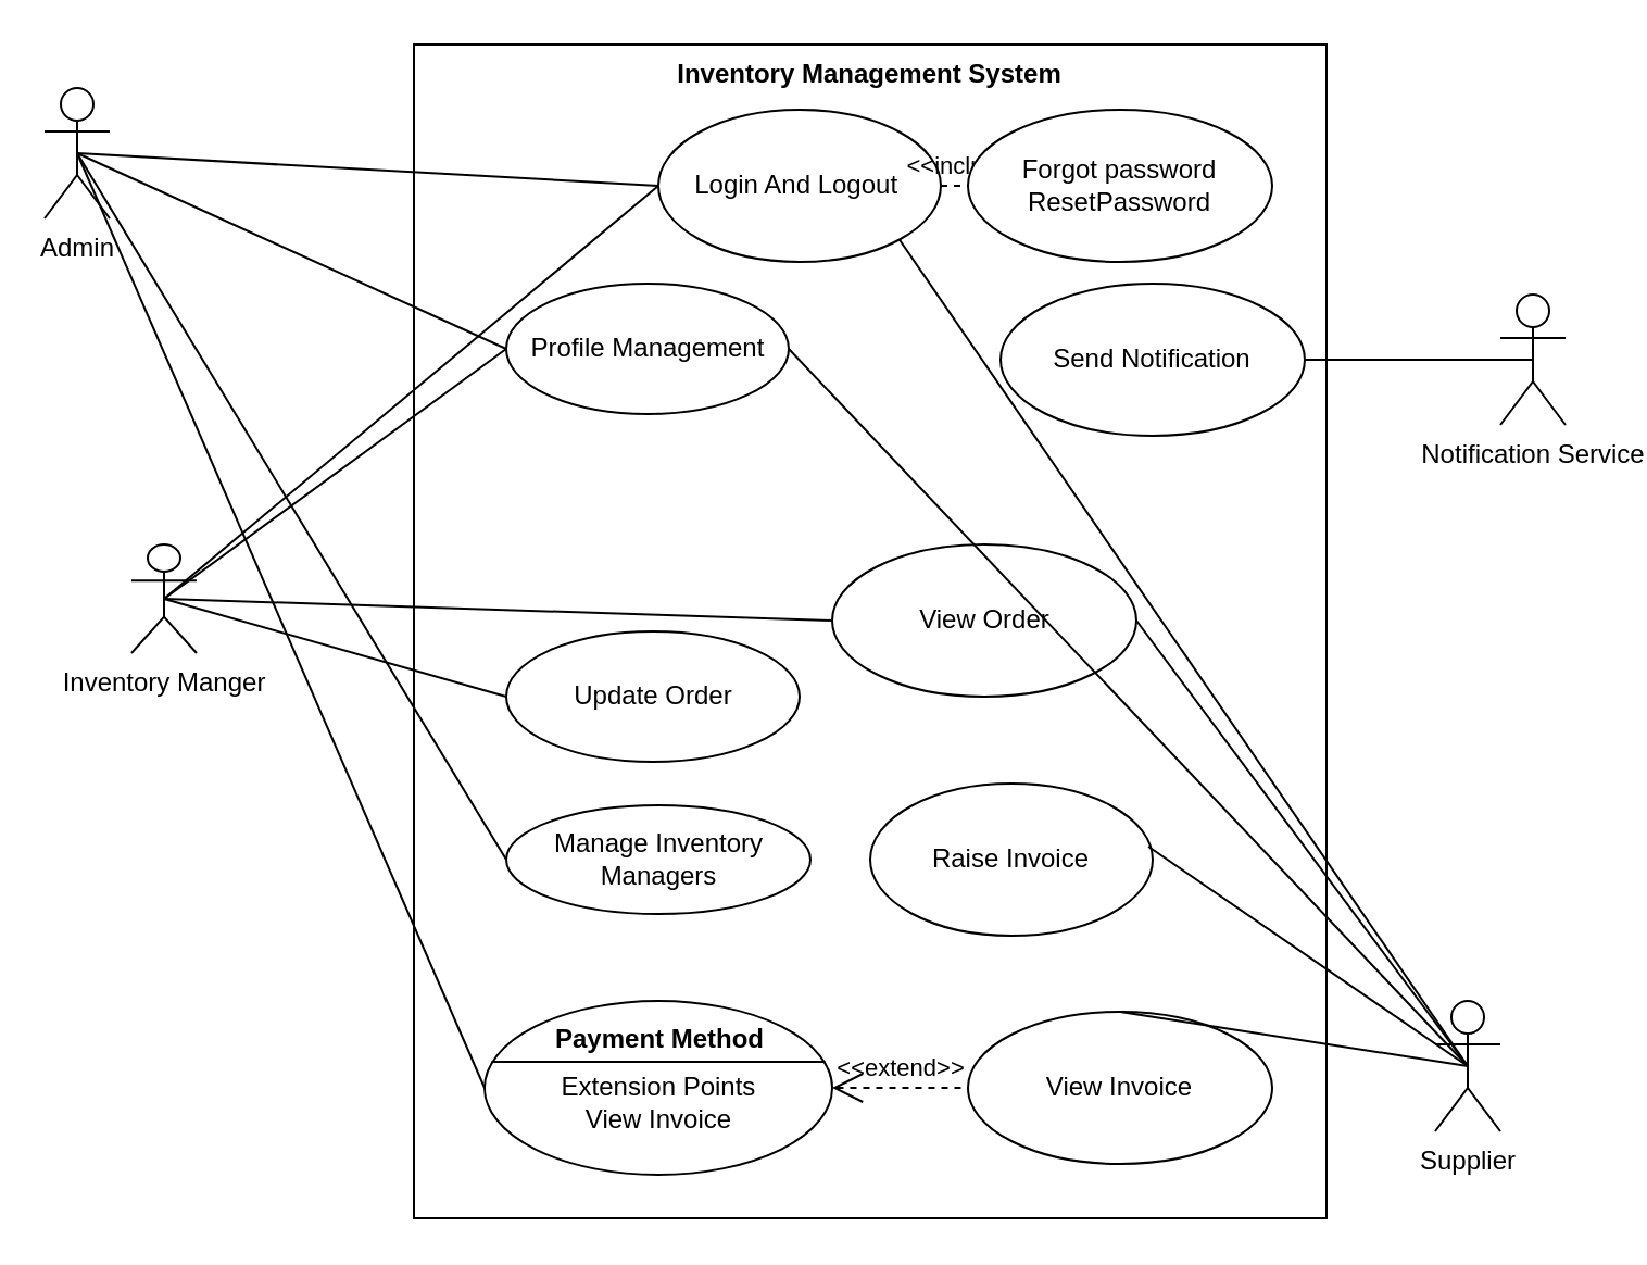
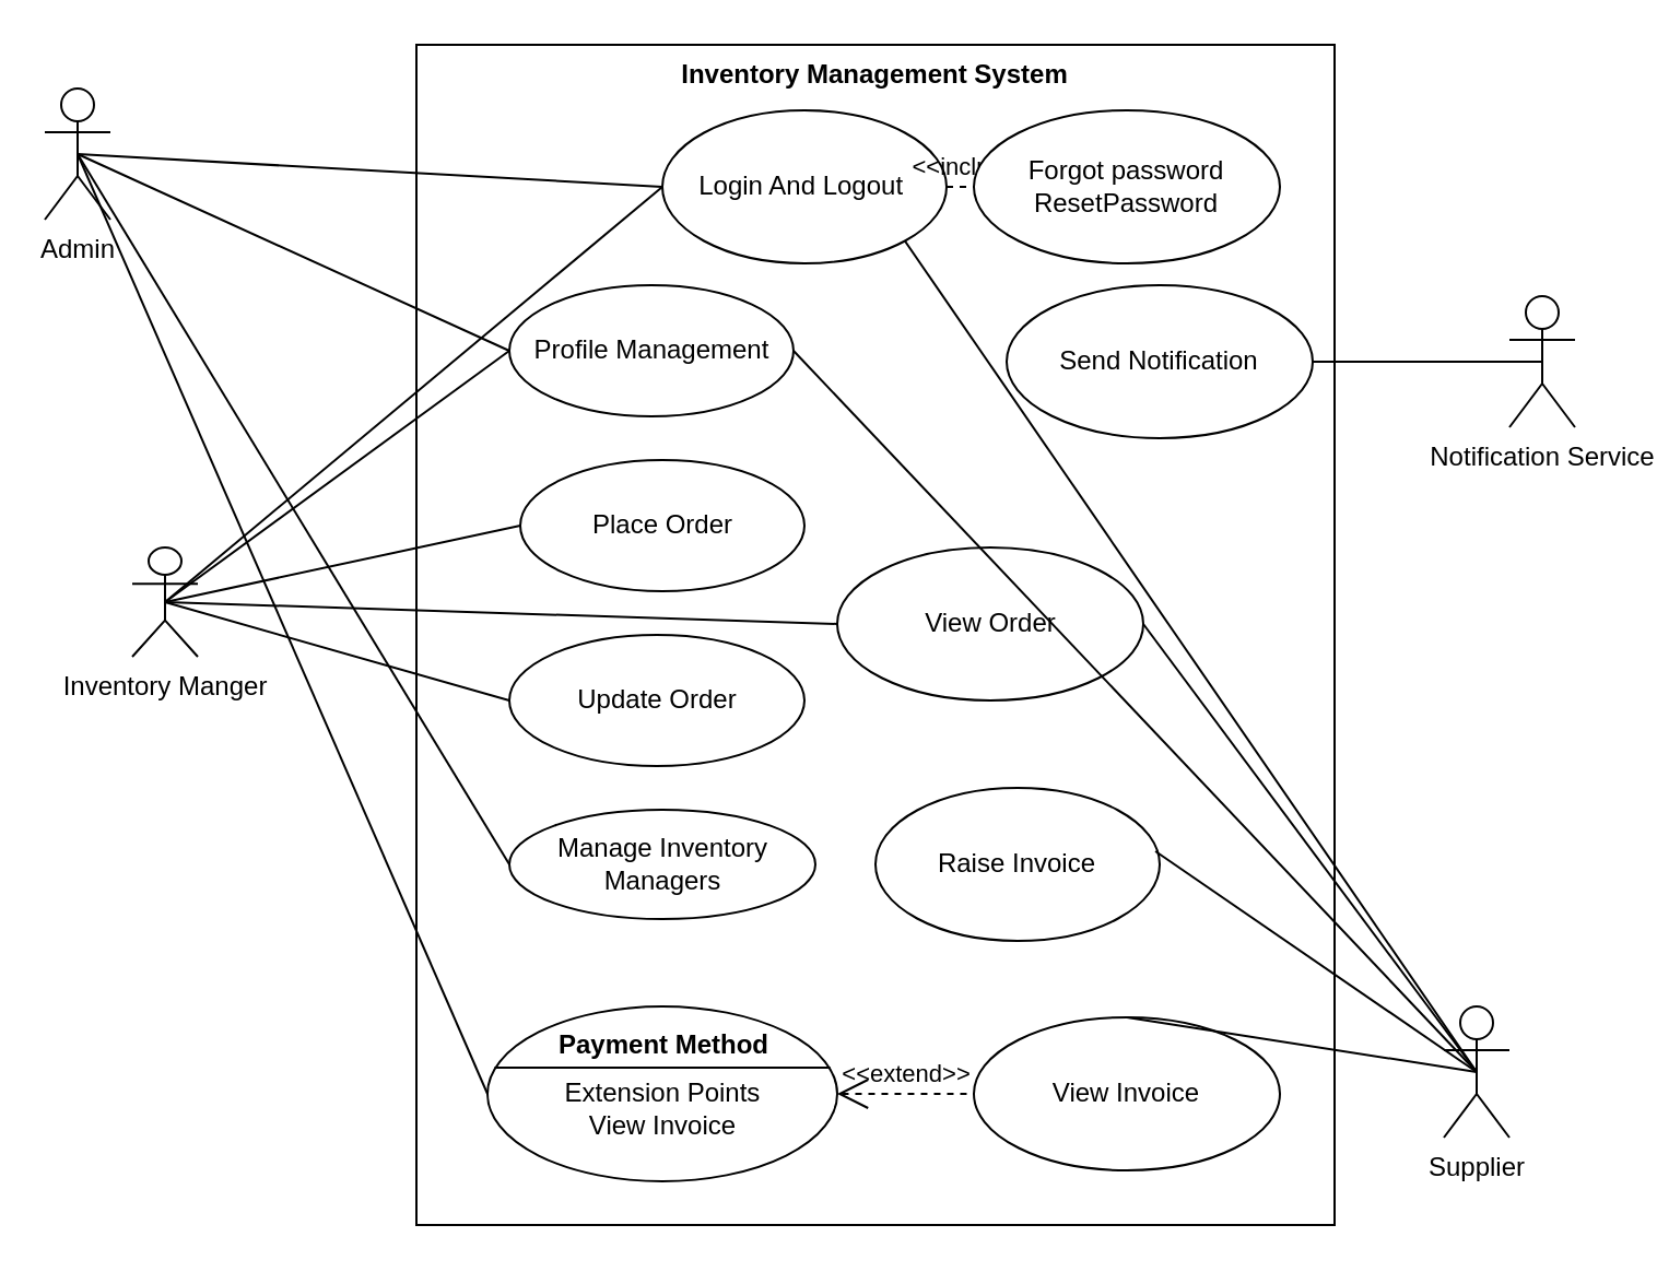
  <mxCell id="0" />
  <mxCell id="1" parent="0" />
  <mxCell id="2" value="Admin" style="shape=umlActor;html=1;verticalLabelPosition=bottom;verticalAlign=top;align=center;" vertex="1" parent="1"><mxGeometry x="20" y="40" width="30" height="60" as="geometry" /></mxCell>
  <mxCell id="3" value="Notification Service" style="shape=umlActor;html=1;verticalLabelPosition=bottom;verticalAlign=top;align=center;" vertex="1" parent="1"><mxGeometry x="690" y="135" width="30" height="60" as="geometry" /></mxCell>
  <mxCell id="4" value="Inventory Manger" style="shape=umlActor;html=1;verticalLabelPosition=bottom;verticalAlign=top;align=center;" vertex="1" parent="1"><mxGeometry x="60" y="250" width="30" height="50" as="geometry" /></mxCell>
  <mxCell id="5" value="Supplier" style="shape=umlActor;html=1;verticalLabelPosition=bottom;verticalAlign=top;align=center;" vertex="1" parent="1"><mxGeometry x="660" y="460" width="30" height="60" as="geometry" /></mxCell>
  <mxCell id="6" value="Inventory Management System" style="shape=rect;html=1;verticalAlign=top;fontStyle=1;whiteSpace=wrap;align=center;" vertex="1" parent="1"><mxGeometry x="190" y="20" width="420" height="540" as="geometry" /></mxCell>
  <mxCell id="7" value="Profile Management" style="ellipse;whiteSpace=wrap;html=1;" vertex="1" parent="1"><mxGeometry x="232.5" y="130" width="130" height="60" as="geometry" /></mxCell>
+ <mxCell id="8" value="Place Order" style="ellipse;whiteSpace=wrap;html=1;" vertex="1" parent="1"><mxGeometry x="237.5" y="210" width="130" height="60" as="geometry" /></mxCell>
  <mxCell id="9" value="Raise Invoice" style="ellipse;whiteSpace=wrap;html=1;" vertex="1" parent="1"><mxGeometry x="400" y="360" width="130" height="70" as="geometry" /></mxCell>
  <mxCell id="10" value="Login And Logout&amp;nbsp;" style="ellipse;whiteSpace=wrap;html=1;" vertex="1" parent="1"><mxGeometry x="302.5" y="50" width="130" height="70" as="geometry" /></mxCell>
  <mxCell id="11" value="&amp;lt;&amp;lt;include&amp;gt;&amp;gt;" style="edgeStyle=none;html=1;endArrow=open;verticalAlign=bottom;dashed=1;labelBackgroundColor=none;exitX=1;exitY=0.5;exitDx=0;exitDy=0;" edge="1" parent="1" source="10"><mxGeometry width="160" relative="1" as="geometry"><mxPoint x="390" y="100" as="sourcePoint" /><mxPoint x="460" y="85" as="targetPoint" /></mxGeometry></mxCell>
  <mxCell id="12" value="Forgot password&lt;br&gt;ResetPassword" style="ellipse;whiteSpace=wrap;html=1;" vertex="1" parent="1"><mxGeometry x="445" y="50" width="140" height="70" as="geometry" /></mxCell>
  <mxCell id="13" value="View Invoice" style="ellipse;whiteSpace=wrap;html=1;" vertex="1" parent="1"><mxGeometry x="445" y="465" width="140" height="70" as="geometry" /></mxCell>
  <mxCell id="14" value="Update Order" style="ellipse;whiteSpace=wrap;html=1;" vertex="1" parent="1"><mxGeometry x="232.5" y="290" width="135" height="60" as="geometry" /></mxCell>
  <mxCell id="15" value="&lt;br&gt;Extension Points&lt;br&gt;View Invoice" style="html=1;shape=mxgraph.sysml.useCaseExtPt;whiteSpace=wrap;align=center;" vertex="1" parent="1"><mxGeometry x="222.5" y="460" width="160" height="80" as="geometry" /></mxCell>
  <mxCell id="16" value="Payment Method" style="resizable=0;html=1;verticalAlign=middle;align=center;labelBackgroundColor=none;fontStyle=1;" connectable="0" vertex="1" parent="15"><mxGeometry x="80" y="17" as="geometry" /></mxCell>
  <mxCell id="17" value="&amp;lt;&amp;lt;extend&amp;gt;&amp;gt;" style="edgeStyle=none;html=1;startArrow=open;endArrow=none;startSize=12;verticalAlign=bottom;dashed=1;labelBackgroundColor=none;exitX=1;exitY=0.5;exitDx=0;exitDy=0;exitPerimeter=0;entryX=0;entryY=0.5;entryDx=0;entryDy=0;" edge="1" parent="1" source="15" target="13"><mxGeometry width="160" relative="1" as="geometry"><mxPoint x="442" y="442" as="sourcePoint" /><mxPoint x="464" y="440" as="targetPoint" /><Array as="points" /></mxGeometry></mxCell>
  <mxCell id="18" value="View Order" style="ellipse;whiteSpace=wrap;html=1;" vertex="1" parent="1"><mxGeometry x="382.5" y="250" width="140" height="70" as="geometry" /></mxCell>
  <mxCell id="19" value="Send Notification" style="ellipse;whiteSpace=wrap;html=1;" vertex="1" parent="1"><mxGeometry x="460" y="130" width="140" height="70" as="geometry" /></mxCell>
  <mxCell id="20" value="" style="edgeStyle=none;html=1;endArrow=none;verticalAlign=bottom;entryX=0;entryY=0.5;entryDx=0;entryDy=0;exitX=0.5;exitY=0.5;exitDx=0;exitDy=0;exitPerimeter=0;" edge="1" parent="1" source="2" target="10"><mxGeometry width="160" relative="1" as="geometry"><mxPoint x="33" y="80" as="sourcePoint" /><mxPoint x="410" y="110" as="targetPoint" /></mxGeometry></mxCell>
  <mxCell id="21" value="" style="edgeStyle=none;html=1;endArrow=none;verticalAlign=bottom;exitX=0;exitY=0.5;exitDx=0;exitDy=0;entryX=0.5;entryY=0.5;entryDx=0;entryDy=0;entryPerimeter=0;" edge="1" parent="1" source="7" target="2"><mxGeometry width="160" relative="1" as="geometry"><mxPoint x="250" y="110" as="sourcePoint" /><mxPoint x="100" y="80" as="targetPoint" /></mxGeometry></mxCell>
  <mxCell id="22" value="" style="edgeStyle=none;html=1;endArrow=none;verticalAlign=bottom;exitX=0;exitY=0.5;exitDx=0;exitDy=0;exitPerimeter=0;entryX=0.5;entryY=0.5;entryDx=0;entryDy=0;entryPerimeter=0;" edge="1" parent="1" source="15" target="2"><mxGeometry width="160" relative="1" as="geometry"><mxPoint x="250" y="410" as="sourcePoint" /><mxPoint x="100" y="70" as="targetPoint" /></mxGeometry></mxCell>
+ <mxCell id="23" value="" style="edgeStyle=none;html=1;endArrow=none;verticalAlign=bottom;exitX=0.5;exitY=0.5;exitDx=0;exitDy=0;exitPerimeter=0;entryX=0;entryY=0.5;entryDx=0;entryDy=0;" edge="1" parent="1" source="4" target="8"><mxGeometry width="160" relative="1" as="geometry"><mxPoint x="250" y="310" as="sourcePoint" /><mxPoint x="410" y="310" as="targetPoint" /></mxGeometry></mxCell>
  <mxCell id="24" value="" style="edgeStyle=none;html=1;endArrow=none;verticalAlign=bottom;exitX=0.5;exitY=0.5;exitDx=0;exitDy=0;exitPerimeter=0;entryX=0;entryY=0.5;entryDx=0;entryDy=0;" edge="1" parent="1" source="4" target="14"><mxGeometry width="160" relative="1" as="geometry"><mxPoint x="250" y="310" as="sourcePoint" /><mxPoint x="410" y="310" as="targetPoint" /></mxGeometry></mxCell>
  <mxCell id="25" value="" style="edgeStyle=none;html=1;endArrow=none;verticalAlign=bottom;exitX=0.5;exitY=0.5;exitDx=0;exitDy=0;exitPerimeter=0;entryX=0;entryY=0.5;entryDx=0;entryDy=0;" edge="1" parent="1" source="4" target="18"><mxGeometry width="160" relative="1" as="geometry"><mxPoint x="250" y="310" as="sourcePoint" /><mxPoint x="410" y="310" as="targetPoint" /></mxGeometry></mxCell>
  <mxCell id="26" value="" style="edgeStyle=none;html=1;endArrow=none;verticalAlign=bottom;entryX=0.5;entryY=0.5;entryDx=0;entryDy=0;entryPerimeter=0;exitX=1;exitY=0.5;exitDx=0;exitDy=0;" edge="1" parent="1" source="19" target="3"><mxGeometry width="160" relative="1" as="geometry"><mxPoint x="250" y="310" as="sourcePoint" /><mxPoint x="410" y="310" as="targetPoint" /></mxGeometry></mxCell>
  <mxCell id="27" value="" style="edgeStyle=none;html=1;endArrow=none;verticalAlign=bottom;entryX=0.5;entryY=0.5;entryDx=0;entryDy=0;entryPerimeter=0;exitX=1;exitY=0.5;exitDx=0;exitDy=0;" edge="1" parent="1" source="18" target="5"><mxGeometry width="160" relative="1" as="geometry"><mxPoint x="250" y="310" as="sourcePoint" /><mxPoint x="410" y="310" as="targetPoint" /></mxGeometry></mxCell>
  <mxCell id="28" value="" style="edgeStyle=none;html=1;endArrow=none;verticalAlign=bottom;entryX=0.5;entryY=0.5;entryDx=0;entryDy=0;entryPerimeter=0;exitX=0.985;exitY=0.414;exitDx=0;exitDy=0;exitPerimeter=0;" edge="1" parent="1" source="9" target="5"><mxGeometry width="160" relative="1" as="geometry"><mxPoint x="250" y="310" as="sourcePoint" /><mxPoint x="410" y="310" as="targetPoint" /></mxGeometry></mxCell>
  <mxCell id="29" value="" style="edgeStyle=none;html=1;endArrow=none;verticalAlign=bottom;exitX=0.5;exitY=0.5;exitDx=0;exitDy=0;exitPerimeter=0;entryX=0;entryY=0.5;entryDx=0;entryDy=0;" edge="1" parent="1" source="4" target="10"><mxGeometry width="160" relative="1" as="geometry"><mxPoint x="80" y="280" as="sourcePoint" /><mxPoint x="240" y="80" as="targetPoint" /></mxGeometry></mxCell>
  <mxCell id="30" value="" style="edgeStyle=none;html=1;endArrow=none;verticalAlign=bottom;exitX=0;exitY=0.5;exitDx=0;exitDy=0;entryX=0.5;entryY=0.5;entryDx=0;entryDy=0;entryPerimeter=0;" edge="1" parent="1" source="7" target="4"><mxGeometry width="160" relative="1" as="geometry"><mxPoint x="250" y="210" as="sourcePoint" /><mxPoint x="80" y="280" as="targetPoint" /></mxGeometry></mxCell>
  <mxCell id="31" value="" style="edgeStyle=none;html=1;endArrow=none;verticalAlign=bottom;entryX=1;entryY=1;entryDx=0;entryDy=0;exitX=0.5;exitY=0.5;exitDx=0;exitDy=0;exitPerimeter=0;" edge="1" parent="1" source="5" target="10"><mxGeometry width="160" relative="1" as="geometry"><mxPoint x="680" y="330" as="sourcePoint" /><mxPoint x="410" y="210" as="targetPoint" /></mxGeometry></mxCell>
  <mxCell id="32" value="" style="edgeStyle=none;html=1;endArrow=none;verticalAlign=bottom;entryX=0.5;entryY=0.5;entryDx=0;entryDy=0;entryPerimeter=0;exitX=1;exitY=0.5;exitDx=0;exitDy=0;" edge="1" parent="1" source="7" target="5"><mxGeometry width="160" relative="1" as="geometry"><mxPoint x="250" y="210" as="sourcePoint" /><mxPoint x="410" y="210" as="targetPoint" /></mxGeometry></mxCell>
  <mxCell id="33" value="" style="edgeStyle=none;html=1;endArrow=none;verticalAlign=bottom;entryX=0.5;entryY=0.5;entryDx=0;entryDy=0;entryPerimeter=0;exitX=0.5;exitY=0;exitDx=0;exitDy=0;" edge="1" parent="1" source="13" target="5"><mxGeometry width="160" relative="1" as="geometry"><mxPoint x="230" y="330" as="sourcePoint" /><mxPoint x="390" y="330" as="targetPoint" /></mxGeometry></mxCell>
  <mxCell id="34" value="Manage Inventory Managers" style="ellipse;whiteSpace=wrap;html=1;" vertex="1" parent="1"><mxGeometry x="232.5" y="370" width="140" height="50" as="geometry" /></mxCell>
  <mxCell id="35" value="" style="edgeStyle=none;html=1;endArrow=none;verticalAlign=bottom;entryX=0;entryY=0.5;entryDx=0;entryDy=0;" edge="1" parent="1" target="34"><mxGeometry width="160" relative="1" as="geometry"><mxPoint x="35" y="70" as="sourcePoint" /><mxPoint x="390" y="320" as="targetPoint" /></mxGeometry></mxCell>
